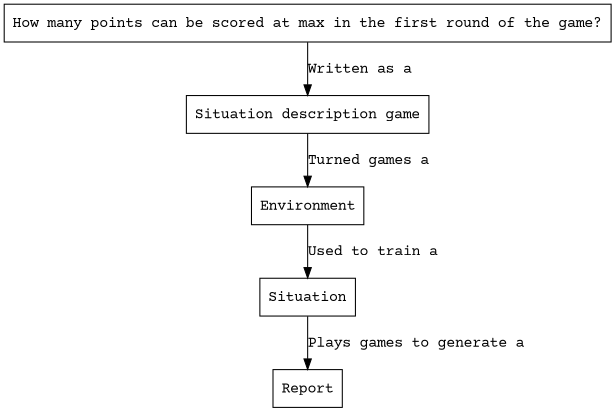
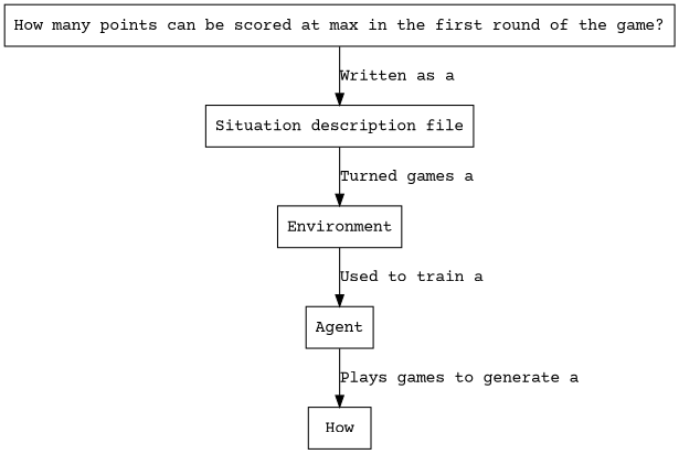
  digraph {
    fontname="Courier Prime"
    node [fontname="Courier Prime" shape=box]
    edge [fontname="Courier Prime"]
    n1 [label="How many points can be scored at max in the first round of the game?"]
-   n2 [label="Situation description game"]
+   n2 [label="Situation description file"]
    n3 [label=Environment]
-   n4 [label=Situation]
-   n5 [label=Report]
+   n4 [label=Agent]
+   n5 [label=How]
    n1 -> n2 [label="Written as a"]
    n2 -> n3 [label="Turned games a"]
    n3 -> n4 [label="Used to train a"]
    n4 -> n5 [label="Plays games to generate a"]
  }
